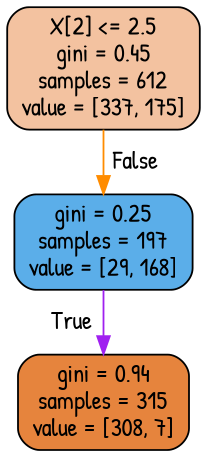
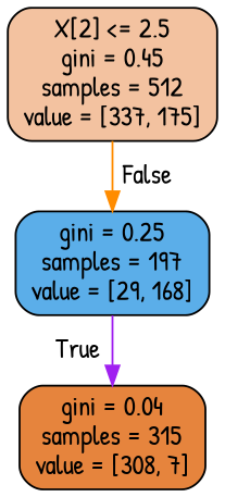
  digraph {
    fontname="Patrick Hand"
    node [color=black fontname="Patrick Hand" shape=box style="filled, rounded"]
    edge [fontname="Patrick Hand" labeldistance=2.5]
-   n1 [fillcolor="#f3c2a0" label="X[2] <= 2.5\ngini = 0.45\nsamples = 612\nvalue = [337, 175]"]
+   n1 [fillcolor="#f3c2a0" label="X[2] <= 2.5\ngini = 0.45\nsamples = 512\nvalue = [337, 175]"]
    n2 [fillcolor="#5baee9" label="gini = 0.25\nsamples = 197\nvalue = [29, 168]"]
-   n3 [fillcolor="#e6843d" label="gini = 0.94\nsamples = 315\nvalue = [308, 7]"]
+   n3 [fillcolor="#e6843d" label="gini = 0.04\nsamples = 315\nvalue = [308, 7]"]
    n1 -> n2 [color=darkorange headlabel=False labelangle=-45]
    n2 -> n3 [color=purple headlabel=True labelangle=45]
  }
